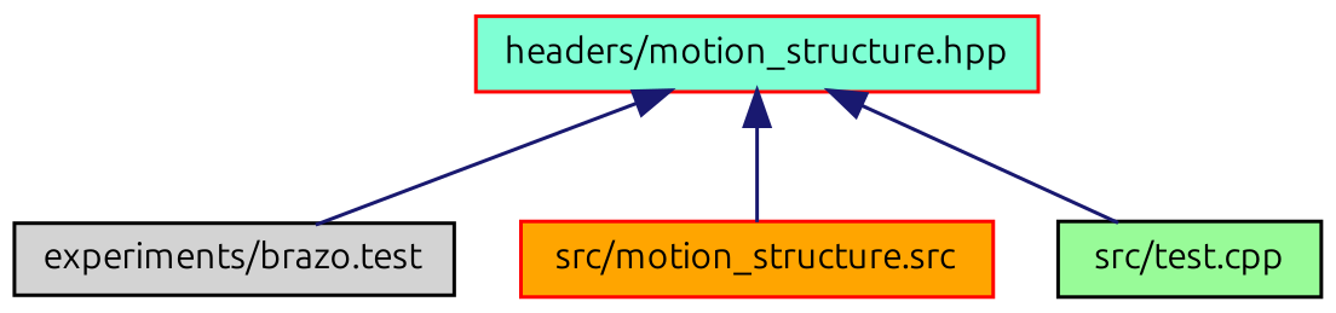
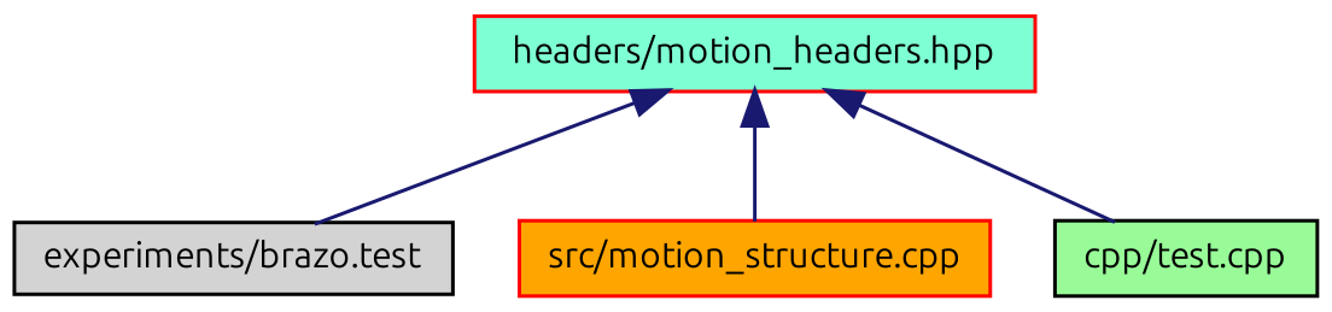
  digraph {
    fontname=Ubuntu
    node [color=red fontname=Ubuntu fontsize=10 shape=record style=filled]
    edge [color=midnightblue dir=back fontname=Ubuntu fontsize=10 labelfontname=Helvetica labelfontsize=10 style=solid]
-   n1 [fillcolor=aquamarine fontcolor=black height=0.2 label="headers/motion_structure.hpp" width=0.4]
+   n1 [fillcolor=aquamarine fontcolor=black height=0.2 label="headers/motion_headers.hpp" width=0.4]
    n2 [color=black fillcolor=lightgrey height=0.2 label="experiments/brazo.test" width=0.4]
-   n3 [fillcolor=orange height=0.2 label="src/motion_structure.src" width=0.4]
-   n4 [color=black fillcolor=palegreen height=0.2 label="src/test.cpp" width=0.4]
+   n3 [fillcolor=orange height=0.2 label="src/motion_structure.cpp" width=0.4]
+   n4 [color=black fillcolor=palegreen height=0.2 label="cpp/test.cpp" width=0.4]
    n1 -> n2
    n1 -> n3
    n1 -> n4
  }
